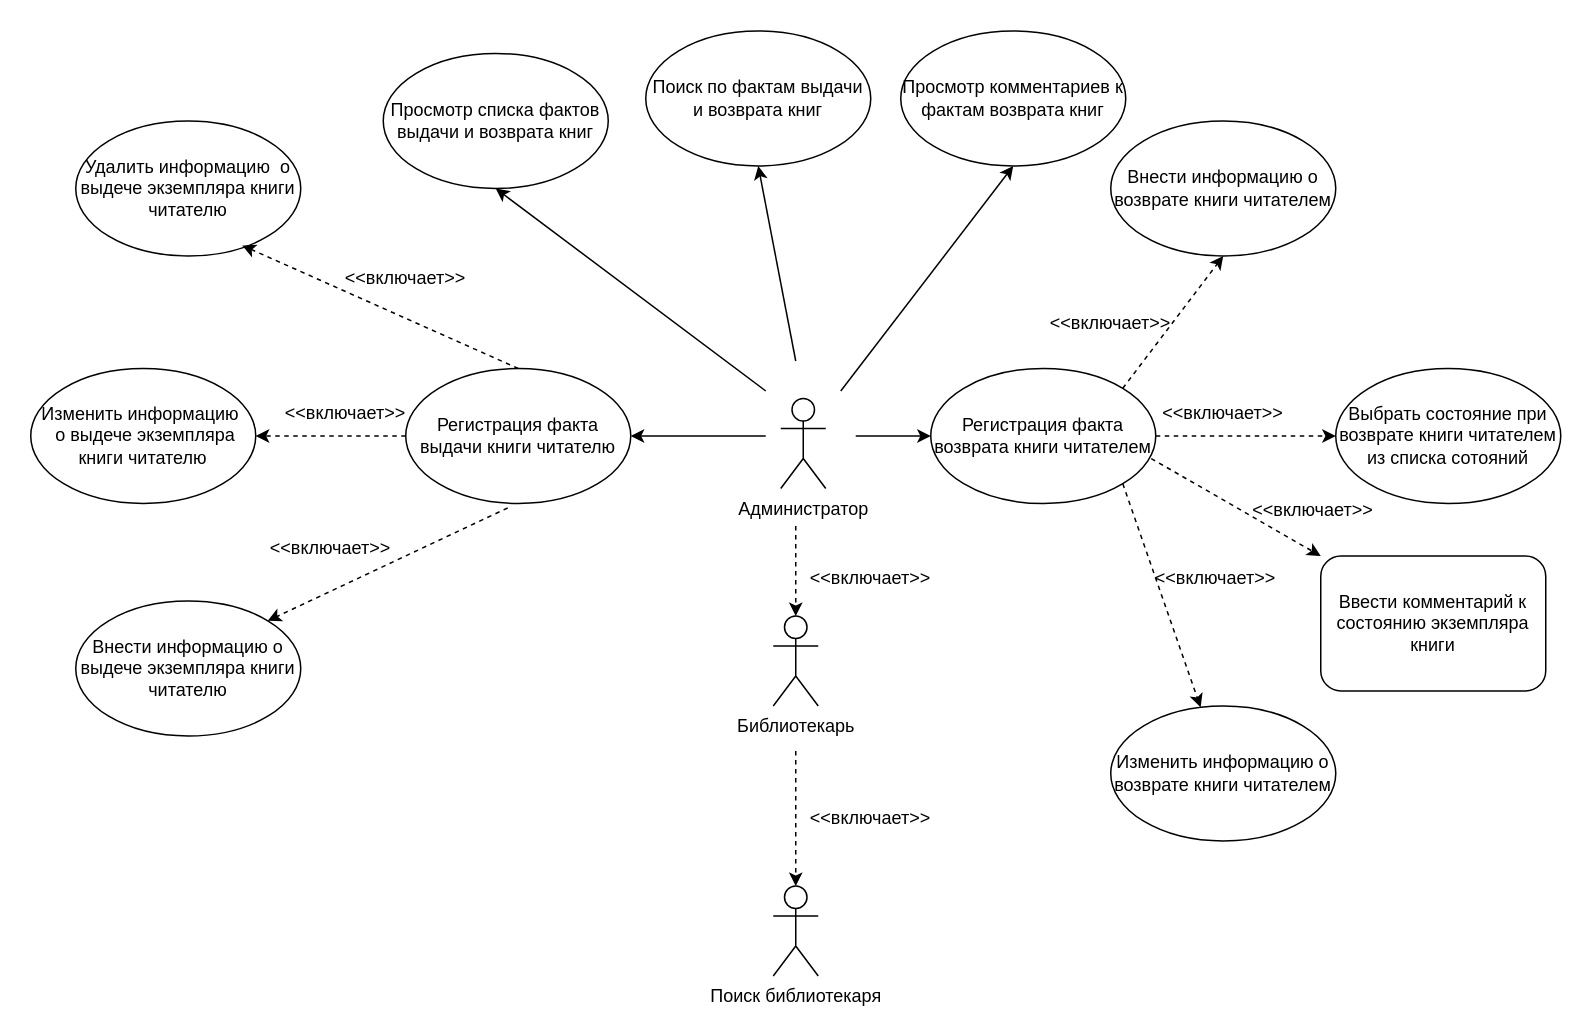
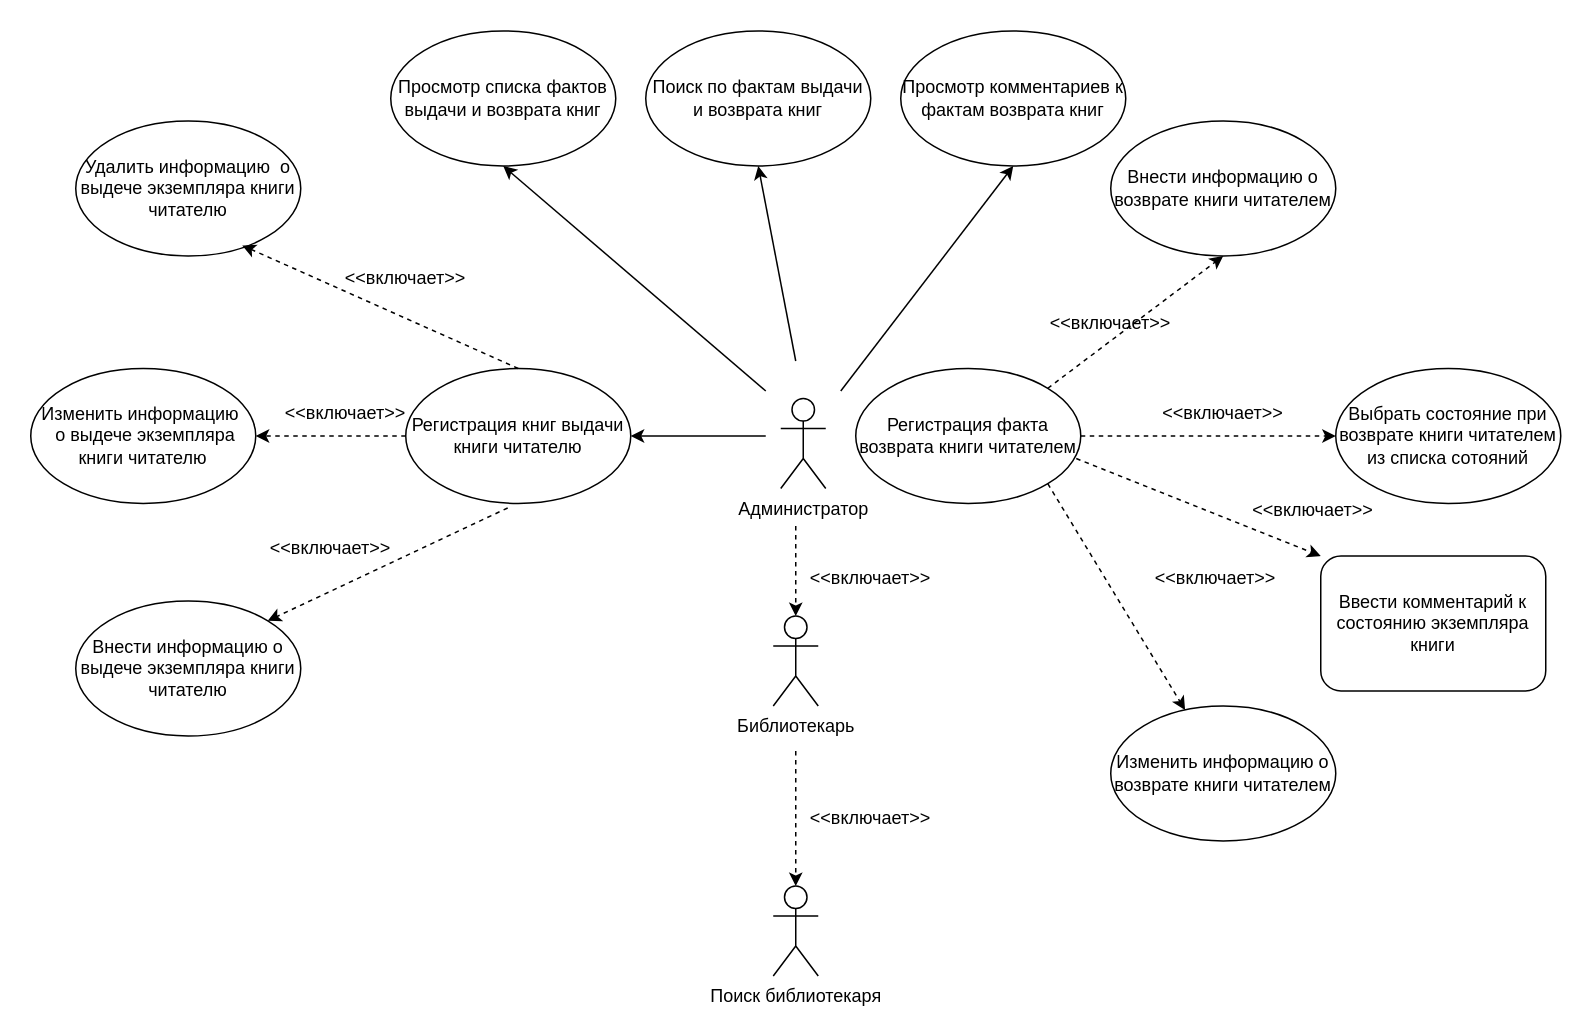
  <mxCell id="0" />
  <mxCell id="1" parent="0" />
  <mxCell id="2" value="Библиотекарь" style="shape=umlActor;verticalLabelPosition=bottom;verticalAlign=top;html=1;outlineConnect=0;" parent="1" vertex="1"><mxGeometry x="515" y="410" width="30" height="60" as="geometry" /></mxCell>
  <mxCell id="3" value="Поиск библиотекаря" style="shape=umlActor;verticalLabelPosition=bottom;verticalAlign=top;html=1;outlineConnect=0;" parent="1" vertex="1"><mxGeometry x="515" y="590" width="30" height="60" as="geometry" /></mxCell>
  <mxCell id="4" value="" style="endArrow=classic;html=1;rounded=0;entryX=0.5;entryY=0;entryDx=0;entryDy=0;entryPerimeter=0;dashed=1;" parent="1" target="3" edge="1"><mxGeometry width="50" height="50" relative="1" as="geometry"><mxPoint x="530" y="500" as="sourcePoint" /><mxPoint x="615" y="480" as="targetPoint" /></mxGeometry></mxCell>
  <mxCell id="5" value="&amp;lt;&amp;lt;включает&amp;gt;&amp;gt;" style="text;html=1;align=center;verticalAlign=middle;whiteSpace=wrap;rounded=0;" parent="1" vertex="1"><mxGeometry x="550" y="530" width="60" height="30" as="geometry" /></mxCell>
  <mxCell id="6" value="Внести информацию о возврате книги читателем" style="ellipse;whiteSpace=wrap;html=1;" parent="1" vertex="1"><mxGeometry x="740" y="80" width="150" height="90" as="geometry" /></mxCell>
  <mxCell id="7" value="Внести информацию о выдече экземпляра книги читателю" style="ellipse;whiteSpace=wrap;html=1;" parent="1" vertex="1"><mxGeometry x="50" y="400" width="150" height="90" as="geometry" /></mxCell>
  <mxCell id="8" value="Изменить информацию&amp;nbsp; &amp;nbsp;о выдече экземпляра книги читателю" style="ellipse;whiteSpace=wrap;html=1;" parent="1" vertex="1"><mxGeometry x="20" y="245" width="150" height="90" as="geometry" /></mxCell>
  <mxCell id="9" value="Удалить информацию&amp;nbsp; о выдече экземпляра книги читателю" style="ellipse;whiteSpace=wrap;html=1;" parent="1" vertex="1"><mxGeometry x="50" y="80" width="150" height="90" as="geometry" /></mxCell>
  <mxCell id="10" value="Изменить информацию о возврате книги читателем" style="ellipse;whiteSpace=wrap;html=1;" parent="1" vertex="1"><mxGeometry x="740" y="470" width="150" height="90" as="geometry" /></mxCell>
  <mxCell id="11" value="Выбрать состояние при возврате книги читателем из списка сотояний" style="ellipse;whiteSpace=wrap;html=1;" parent="1" vertex="1"><mxGeometry x="890" y="245" width="150" height="90" as="geometry" /></mxCell>
  <mxCell id="12" value="Ввести комментарий к состоянию экземпляра книги" style="whiteSpace=wrap;html=1;rounded=1;" parent="1" vertex="1"><mxGeometry x="880" y="370" width="150" height="90" as="geometry" /></mxCell>
- <mxCell id="13" value="Регистрация факта выдачи книги читателю" style="ellipse;whiteSpace=wrap;html=1;" parent="1" vertex="1"><mxGeometry x="270" y="245" width="150" height="90" as="geometry" /></mxCell>
+ <mxCell id="13" value="Регистрация книг выдачи книги читателю" style="ellipse;whiteSpace=wrap;html=1;" parent="1" vertex="1"><mxGeometry x="270" y="245" width="150" height="90" as="geometry" /></mxCell>
  <mxCell id="14" value="" style="endArrow=classic;html=1;rounded=0;entryX=1;entryY=0;entryDx=0;entryDy=0;dashed=1;exitX=0.453;exitY=1.033;exitDx=0;exitDy=0;exitPerimeter=0;" parent="1" source="13" target="7" edge="1"><mxGeometry width="50" height="50" relative="1" as="geometry"><mxPoint x="150" y="265" as="sourcePoint" /><mxPoint x="150" y="385" as="targetPoint" /></mxGeometry></mxCell>
  <mxCell id="15" value="" style="endArrow=classic;html=1;rounded=0;entryX=0.74;entryY=0.922;entryDx=0;entryDy=0;dashed=1;exitX=0.5;exitY=0;exitDx=0;exitDy=0;entryPerimeter=0;" parent="1" source="13" target="9" edge="1"><mxGeometry width="50" height="50" relative="1" as="geometry"><mxPoint x="285" y="239" as="sourcePoint" /><mxPoint x="345" y="155" as="targetPoint" /></mxGeometry></mxCell>
  <mxCell id="16" value="&amp;lt;&amp;lt;включает&amp;gt;&amp;gt;" style="text;html=1;align=center;verticalAlign=middle;whiteSpace=wrap;rounded=0;" parent="1" vertex="1"><mxGeometry x="190" y="350" width="60" height="30" as="geometry" /></mxCell>
  <mxCell id="17" value="&amp;lt;&amp;lt;включает&amp;gt;&amp;gt;" style="text;html=1;align=center;verticalAlign=middle;whiteSpace=wrap;rounded=0;" parent="1" vertex="1"><mxGeometry x="200" y="260" width="60" height="30" as="geometry" /></mxCell>
  <mxCell id="18" value="&amp;lt;&amp;lt;включает&amp;gt;&amp;gt;" style="text;html=1;align=center;verticalAlign=middle;whiteSpace=wrap;rounded=0;" parent="1" vertex="1"><mxGeometry x="240" y="170" width="60" height="30" as="geometry" /></mxCell>
- <mxCell id="19" value="Регистрация факта возврата книги читателем" style="ellipse;whiteSpace=wrap;html=1;" parent="1" vertex="1"><mxGeometry x="620" y="245" width="150" height="90" as="geometry" /></mxCell>
+ <mxCell id="19" value="Регистрация факта возврата книги читателем" style="ellipse;whiteSpace=wrap;html=1;" parent="1" vertex="1"><mxGeometry x="570" y="245" width="150" height="90" as="geometry" /></mxCell>
  <mxCell id="20" value="Администратор" style="shape=umlActor;verticalLabelPosition=bottom;verticalAlign=top;html=1;outlineConnect=0;" parent="1" vertex="1"><mxGeometry x="520" y="265" width="30" height="60" as="geometry" /></mxCell>
  <mxCell id="21" value="" style="endArrow=classic;html=1;rounded=0;entryX=0.5;entryY=0;entryDx=0;entryDy=0;entryPerimeter=0;dashed=1;" parent="1" target="2" edge="1"><mxGeometry width="50" height="50" relative="1" as="geometry"><mxPoint x="530" y="350" as="sourcePoint" /><mxPoint x="610" y="500" as="targetPoint" /></mxGeometry></mxCell>
  <mxCell id="22" value="&amp;lt;&amp;lt;включает&amp;gt;&amp;gt;" style="text;html=1;align=center;verticalAlign=middle;whiteSpace=wrap;rounded=0;" parent="1" vertex="1"><mxGeometry x="550" y="370" width="60" height="30" as="geometry" /></mxCell>
  <mxCell id="23" value="" style="endArrow=classic;html=1;rounded=0;entryX=0;entryY=0.5;entryDx=0;entryDy=0;" parent="1" target="19" edge="1"><mxGeometry width="50" height="50" relative="1" as="geometry"><mxPoint x="570" y="290" as="sourcePoint" /><mxPoint x="715" y="85" as="targetPoint" /></mxGeometry></mxCell>
  <mxCell id="24" value="" style="endArrow=classic;html=1;rounded=0;entryX=1;entryY=0.5;entryDx=0;entryDy=0;" parent="1" target="13" edge="1"><mxGeometry width="50" height="50" relative="1" as="geometry"><mxPoint x="510" y="290" as="sourcePoint" /><mxPoint x="570" y="325" as="targetPoint" /></mxGeometry></mxCell>
  <mxCell id="25" value="" style="endArrow=classic;html=1;rounded=0;entryX=0.5;entryY=1;entryDx=0;entryDy=0;dashed=1;exitX=1;exitY=0;exitDx=0;exitDy=0;" parent="1" source="19" target="6" edge="1"><mxGeometry width="50" height="50" relative="1" as="geometry"><mxPoint x="660" y="200" as="sourcePoint" /><mxPoint x="573" y="107" as="targetPoint" /></mxGeometry></mxCell>
  <mxCell id="26" value="" style="endArrow=classic;html=1;rounded=0;entryX=0;entryY=0.5;entryDx=0;entryDy=0;dashed=1;exitX=1;exitY=0.5;exitDx=0;exitDy=0;" parent="1" source="19" target="11" edge="1"><mxGeometry width="50" height="50" relative="1" as="geometry"><mxPoint x="820" y="320" as="sourcePoint" /><mxPoint x="897" y="207" as="targetPoint" /></mxGeometry></mxCell>
  <mxCell id="27" value="" style="endArrow=classic;html=1;rounded=0;dashed=1;exitX=1;exitY=1;exitDx=0;exitDy=0;" parent="1" source="19" target="10" edge="1"><mxGeometry width="50" height="50" relative="1" as="geometry"><mxPoint x="780" y="400" as="sourcePoint" /><mxPoint x="910" y="390" as="targetPoint" /></mxGeometry></mxCell>
  <mxCell id="28" value="&amp;lt;&amp;lt;включает&amp;gt;&amp;gt;" style="text;html=1;align=center;verticalAlign=middle;whiteSpace=wrap;rounded=0;" parent="1" vertex="1"><mxGeometry x="710" y="200" width="60" height="30" as="geometry" /></mxCell>
  <mxCell id="29" value="&amp;lt;&amp;lt;включает&amp;gt;&amp;gt;" style="text;html=1;align=center;verticalAlign=middle;whiteSpace=wrap;rounded=0;" parent="1" vertex="1"><mxGeometry x="785" y="260" width="60" height="30" as="geometry" /></mxCell>
  <mxCell id="30" value="&amp;lt;&amp;lt;включает&amp;gt;&amp;gt;" style="text;html=1;align=center;verticalAlign=middle;whiteSpace=wrap;rounded=0;" parent="1" vertex="1"><mxGeometry x="780" y="370" width="60" height="30" as="geometry" /></mxCell>
  <mxCell id="31" value="" style="endArrow=classic;html=1;rounded=0;entryX=1;entryY=0.5;entryDx=0;entryDy=0;dashed=1;exitX=0;exitY=0.5;exitDx=0;exitDy=0;" parent="1" source="13" target="8" edge="1"><mxGeometry width="50" height="50" relative="1" as="geometry"><mxPoint x="190" y="230" as="sourcePoint" /><mxPoint x="87" y="314" as="targetPoint" /></mxGeometry></mxCell>
  <mxCell id="32" value="" style="endArrow=classic;html=1;rounded=0;entryX=0;entryY=0;entryDx=0;entryDy=0;dashed=1;exitX=0.98;exitY=0.667;exitDx=0;exitDy=0;exitPerimeter=0;" parent="1" source="19" target="12" edge="1"><mxGeometry width="50" height="50" relative="1" as="geometry"><mxPoint x="840" y="340" as="sourcePoint" /><mxPoint x="960" y="340" as="targetPoint" /></mxGeometry></mxCell>
  <mxCell id="33" value="&amp;lt;&amp;lt;включает&amp;gt;&amp;gt;" style="text;html=1;align=center;verticalAlign=middle;whiteSpace=wrap;rounded=0;" parent="1" vertex="1"><mxGeometry x="845" y="325" width="60" height="30" as="geometry" /></mxCell>
- <mxCell id="34" value="Просмотр списка фактов выдачи и возврата книг" style="ellipse;whiteSpace=wrap;html=1;" vertex="1" parent="1"><mxGeometry x="255" y="35" width="150" height="90" as="geometry" /></mxCell>
+ <mxCell id="34" value="Просмотр списка фактов выдачи и возврата книг" style="ellipse;whiteSpace=wrap;html=1;" vertex="1" parent="1"><mxGeometry x="260" y="20" width="150" height="90" as="geometry" /></mxCell>
  <mxCell id="35" value="Поиск по фактам выдачи и возврата книг" style="ellipse;whiteSpace=wrap;html=1;" vertex="1" parent="1"><mxGeometry x="430" y="20" width="150" height="90" as="geometry" /></mxCell>
  <mxCell id="36" value="Просмотр комментариев к фактам возврата книг" style="ellipse;whiteSpace=wrap;html=1;" vertex="1" parent="1"><mxGeometry x="600" y="20" width="150" height="90" as="geometry" /></mxCell>
  <mxCell id="37" value="" style="endArrow=classic;startArrow=none;html=1;rounded=0;entryX=0.5;entryY=1;entryDx=0;entryDy=0;startFill=0;" edge="1" parent="1" target="34"><mxGeometry width="50" height="50" relative="1" as="geometry"><mxPoint x="510" y="260" as="sourcePoint" /><mxPoint x="580" y="290" as="targetPoint" /></mxGeometry></mxCell>
  <mxCell id="38" value="" style="endArrow=classic;html=1;rounded=0;entryX=0.5;entryY=1;entryDx=0;entryDy=0;" edge="1" parent="1" target="35"><mxGeometry width="50" height="50" relative="1" as="geometry"><mxPoint x="530" y="240" as="sourcePoint" /><mxPoint x="580" y="290" as="targetPoint" /></mxGeometry></mxCell>
  <mxCell id="39" value="" style="endArrow=classic;html=1;rounded=0;entryX=0.5;entryY=1;entryDx=0;entryDy=0;" edge="1" parent="1" target="36"><mxGeometry width="50" height="50" relative="1" as="geometry"><mxPoint x="560" y="260" as="sourcePoint" /><mxPoint x="580" y="290" as="targetPoint" /></mxGeometry></mxCell>
